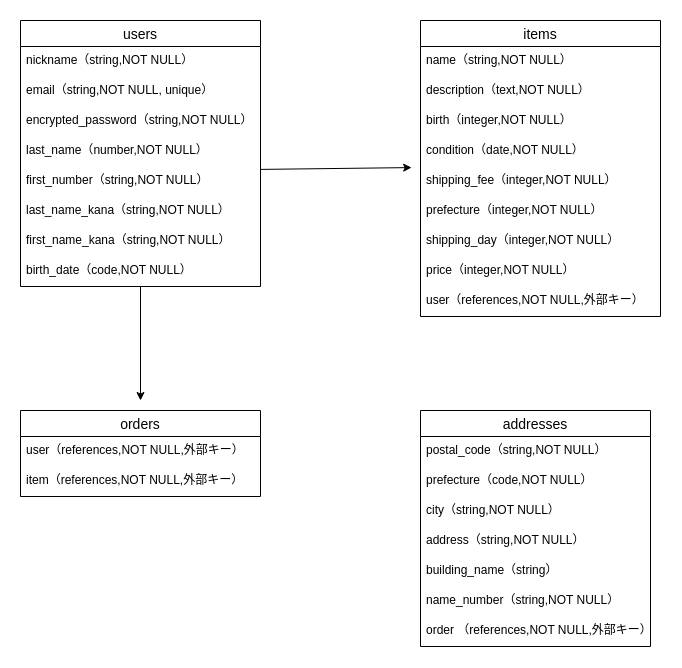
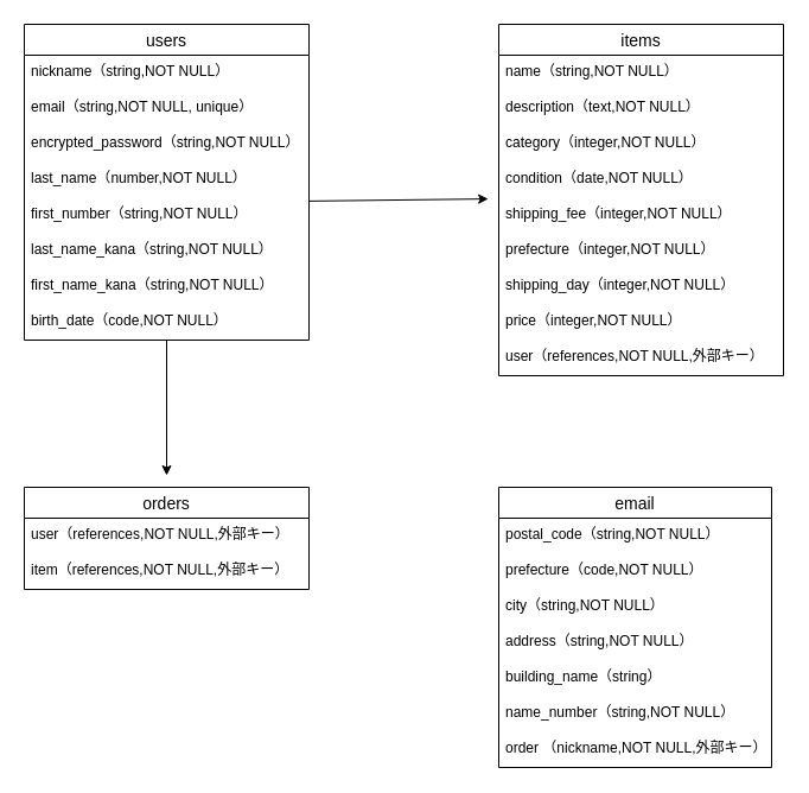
  <mxCell id="0" />
  <mxCell id="1" parent="0" />
  <mxCell id="2" style="edgeStyle=none;html=1;entryX=-0.037;entryY=0.456;entryDx=0;entryDy=0;entryPerimeter=0;" edge="1" parent="1"><mxGeometry relative="1" as="geometry"><mxPoint x="411.12" y="167.07" as="targetPoint" /><mxPoint x="260" y="168.921" as="sourcePoint" /></mxGeometry></mxCell>
  <mxCell id="3" style="edgeStyle=none;html=1;" edge="1" parent="1" source="4"><mxGeometry relative="1" as="geometry"><mxPoint x="140" y="400" as="targetPoint" /></mxGeometry></mxCell>
  <mxCell id="4" value="users" style="swimlane;fontStyle=0;childLayout=stackLayout;horizontal=1;startSize=26;horizontalStack=0;resizeParent=1;resizeParentMax=0;resizeLast=0;collapsible=1;marginBottom=0;align=center;fontSize=14;" parent="1" vertex="1"><mxGeometry x="20" y="20" width="240" height="266" as="geometry" /></mxCell>
  <mxCell id="5" value="nickname（string,NOT NULL）" style="text;strokeColor=none;fillColor=none;spacingLeft=4;spacingRight=4;overflow=hidden;rotatable=0;points=[[0,0.5],[1,0.5]];portConstraint=eastwest;fontSize=12;whiteSpace=wrap;html=1;" parent="4" vertex="1"><mxGeometry y="26" width="240" height="30" as="geometry" /></mxCell>
  <mxCell id="6" value="email（&lt;span style=&quot;color: rgb(0, 0, 0);&quot;&gt;string,NOT NULL, unique）&lt;/span&gt;" style="text;strokeColor=none;fillColor=none;spacingLeft=4;spacingRight=4;overflow=hidden;rotatable=0;points=[[0,0.5],[1,0.5]];portConstraint=eastwest;fontSize=12;whiteSpace=wrap;html=1;" parent="4" vertex="1"><mxGeometry y="56" width="240" height="30" as="geometry" /></mxCell>
  <mxCell id="7" value="encrypted_password（&lt;span style=&quot;color: rgb(0, 0, 0);&quot;&gt;string,NOT NULL）&lt;/span&gt;" style="text;strokeColor=none;fillColor=none;spacingLeft=4;spacingRight=4;overflow=hidden;rotatable=0;points=[[0,0.5],[1,0.5]];portConstraint=eastwest;fontSize=12;whiteSpace=wrap;html=1;" parent="4" vertex="1"><mxGeometry y="86" width="240" height="30" as="geometry" /></mxCell>
  <mxCell id="8" value="&lt;span style=&quot;color: rgb(0, 0, 0);&quot;&gt;last_name（&lt;/span&gt;&lt;span style=&quot;color: rgb(0, 0, 0);&quot;&gt;number,NOT NULL）&lt;/span&gt;" style="text;strokeColor=none;fillColor=none;spacingLeft=4;spacingRight=4;overflow=hidden;rotatable=0;points=[[0,0.5],[1,0.5]];portConstraint=eastwest;fontSize=12;whiteSpace=wrap;html=1;" parent="4" vertex="1"><mxGeometry y="116" width="240" height="30" as="geometry" /></mxCell>
  <mxCell id="9" value="first_number（&lt;span style=&quot;color: rgb(0, 0, 0);&quot;&gt;string,NOT NULL）&lt;/span&gt;" style="text;strokeColor=none;fillColor=none;spacingLeft=4;spacingRight=4;overflow=hidden;rotatable=0;points=[[0,0.5],[1,0.5]];portConstraint=eastwest;fontSize=12;whiteSpace=wrap;html=1;" parent="4" vertex="1"><mxGeometry y="146" width="240" height="30" as="geometry" /></mxCell>
  <mxCell id="10" value="last_name_kana（&lt;span style=&quot;color: rgb(0, 0, 0);&quot;&gt;string,NOT NULL）&lt;/span&gt;" style="text;strokeColor=none;fillColor=none;spacingLeft=4;spacingRight=4;overflow=hidden;rotatable=0;points=[[0,0.5],[1,0.5]];portConstraint=eastwest;fontSize=12;whiteSpace=wrap;html=1;" parent="4" vertex="1"><mxGeometry y="176" width="240" height="30" as="geometry" /></mxCell>
  <mxCell id="11" value="first_name_kana（&lt;span style=&quot;color: rgb(0, 0, 0);&quot;&gt;string,NOT NULL）&lt;/span&gt;" style="text;strokeColor=none;fillColor=none;spacingLeft=4;spacingRight=4;overflow=hidden;rotatable=0;points=[[0,0.5],[1,0.5]];portConstraint=eastwest;fontSize=12;whiteSpace=wrap;html=1;" parent="4" vertex="1"><mxGeometry y="206" width="240" height="30" as="geometry" /></mxCell>
  <mxCell id="12" value="birth_date（code,&lt;span style=&quot;color: rgb(0, 0, 0);&quot;&gt;NOT NULL）&lt;/span&gt;" style="text;strokeColor=none;fillColor=none;spacingLeft=4;spacingRight=4;overflow=hidden;rotatable=0;points=[[0,0.5],[1,0.5]];portConstraint=eastwest;fontSize=12;whiteSpace=wrap;html=1;" parent="4" vertex="1"><mxGeometry y="236" width="240" height="30" as="geometry" /></mxCell>
  <mxCell id="13" value="items" style="swimlane;fontStyle=0;childLayout=stackLayout;horizontal=1;startSize=26;horizontalStack=0;resizeParent=1;resizeParentMax=0;resizeLast=0;collapsible=1;marginBottom=0;align=center;fontSize=14;" parent="1" vertex="1"><mxGeometry x="420" y="20" width="240" height="296" as="geometry" /></mxCell>
  <mxCell id="14" value="name（string,NOT NULL）" style="text;strokeColor=none;fillColor=none;spacingLeft=4;spacingRight=4;overflow=hidden;rotatable=0;points=[[0,0.5],[1,0.5]];portConstraint=eastwest;fontSize=12;whiteSpace=wrap;html=1;" parent="13" vertex="1"><mxGeometry y="26" width="240" height="30" as="geometry" /></mxCell>
  <mxCell id="15" value="description（text,NOT NULL）" style="text;strokeColor=none;fillColor=none;spacingLeft=4;spacingRight=4;overflow=hidden;rotatable=0;points=[[0,0.5],[1,0.5]];portConstraint=eastwest;fontSize=12;whiteSpace=wrap;html=1;" parent="13" vertex="1"><mxGeometry y="56" width="240" height="30" as="geometry" /></mxCell>
- <mxCell id="16" value="birth（&lt;span style=&quot;color: rgb(0, 0, 0);&quot;&gt;&lt;span style=&quot;color: rgb(0, 0, 0);&quot;&gt;integer,&lt;/span&gt;NOT NULL）&lt;/span&gt;" style="text;strokeColor=none;fillColor=none;spacingLeft=4;spacingRight=4;overflow=hidden;rotatable=0;points=[[0,0.5],[1,0.5]];portConstraint=eastwest;fontSize=12;whiteSpace=wrap;html=1;" parent="13" vertex="1"><mxGeometry y="86" width="240" height="30" as="geometry" /></mxCell>
+ <mxCell id="16" value="category（&lt;span style=&quot;color: rgb(0, 0, 0);&quot;&gt;&lt;span style=&quot;color: rgb(0, 0, 0);&quot;&gt;integer,&lt;/span&gt;NOT NULL）&lt;/span&gt;" style="text;strokeColor=none;fillColor=none;spacingLeft=4;spacingRight=4;overflow=hidden;rotatable=0;points=[[0,0.5],[1,0.5]];portConstraint=eastwest;fontSize=12;whiteSpace=wrap;html=1;" parent="13" vertex="1"><mxGeometry y="86" width="240" height="30" as="geometry" /></mxCell>
  <mxCell id="17" value="condition（&lt;span style=&quot;color: rgb(0, 0, 0);&quot;&gt;&lt;span style=&quot;color: rgb(0, 0, 0);&quot;&gt;date&lt;/span&gt;,NOT NULL）&lt;/span&gt;" style="text;strokeColor=none;fillColor=none;spacingLeft=4;spacingRight=4;overflow=hidden;rotatable=0;points=[[0,0.5],[1,0.5]];portConstraint=eastwest;fontSize=12;whiteSpace=wrap;html=1;" parent="13" vertex="1"><mxGeometry y="116" width="240" height="30" as="geometry" /></mxCell>
  <mxCell id="18" value="shipping_fee（&lt;span style=&quot;color: rgb(0, 0, 0);&quot;&gt;&lt;span style=&quot;color: rgb(0, 0, 0);&quot;&gt;integer&lt;/span&gt;,NOT NULL）&lt;/span&gt;" style="text;strokeColor=none;fillColor=none;spacingLeft=4;spacingRight=4;overflow=hidden;rotatable=0;points=[[0,0.5],[1,0.5]];portConstraint=eastwest;fontSize=12;whiteSpace=wrap;html=1;" parent="13" vertex="1"><mxGeometry y="146" width="240" height="30" as="geometry" /></mxCell>
  <mxCell id="19" value="prefecture（&lt;span style=&quot;color: rgb(0, 0, 0);&quot;&gt;&lt;span style=&quot;color: rgb(0, 0, 0);&quot;&gt;integer&lt;/span&gt;,NOT NULL）&lt;/span&gt;" style="text;strokeColor=none;fillColor=none;spacingLeft=4;spacingRight=4;overflow=hidden;rotatable=0;points=[[0,0.5],[1,0.5]];portConstraint=eastwest;fontSize=12;whiteSpace=wrap;html=1;" parent="13" vertex="1"><mxGeometry y="176" width="240" height="30" as="geometry" /></mxCell>
  <mxCell id="20" value="shipping_day（&lt;span style=&quot;color: rgb(0, 0, 0);&quot;&gt;&lt;span style=&quot;color: rgb(0, 0, 0);&quot;&gt;integer&lt;/span&gt;,NOT NULL）&lt;/span&gt;" style="text;strokeColor=none;fillColor=none;spacingLeft=4;spacingRight=4;overflow=hidden;rotatable=0;points=[[0,0.5],[1,0.5]];portConstraint=eastwest;fontSize=12;whiteSpace=wrap;html=1;" parent="13" vertex="1"><mxGeometry y="206" width="240" height="30" as="geometry" /></mxCell>
  <mxCell id="21" value="price（integer,&lt;span style=&quot;color: rgb(0, 0, 0);&quot;&gt;NOT NULL）&lt;/span&gt;" style="text;strokeColor=none;fillColor=none;spacingLeft=4;spacingRight=4;overflow=hidden;rotatable=0;points=[[0,0.5],[1,0.5]];portConstraint=eastwest;fontSize=12;whiteSpace=wrap;html=1;" parent="13" vertex="1"><mxGeometry y="236" width="240" height="30" as="geometry" /></mxCell>
  <mxCell id="22" value="user（references,&lt;span style=&quot;color: rgb(0, 0, 0);&quot;&gt;NOT NULL,外部キー）&lt;/span&gt;" style="text;strokeColor=none;fillColor=none;spacingLeft=4;spacingRight=4;overflow=hidden;rotatable=0;points=[[0,0.5],[1,0.5]];portConstraint=eastwest;fontSize=12;whiteSpace=wrap;html=1;" parent="13" vertex="1"><mxGeometry y="266" width="240" height="30" as="geometry" /></mxCell>
  <mxCell id="23" value="orders" style="swimlane;fontStyle=0;childLayout=stackLayout;horizontal=1;startSize=26;horizontalStack=0;resizeParent=1;resizeParentMax=0;resizeLast=0;collapsible=1;marginBottom=0;align=center;fontSize=14;" parent="1" vertex="1"><mxGeometry x="20" y="410" width="240" height="86" as="geometry" /></mxCell>
  <mxCell id="24" value="user&lt;span style=&quot;color: rgb(0, 0, 0);&quot;&gt;（references,&lt;/span&gt;&lt;span style=&quot;color: rgb(0, 0, 0);&quot;&gt;NOT NULL,外部キー）&lt;/span&gt;" style="text;strokeColor=none;fillColor=none;spacingLeft=4;spacingRight=4;overflow=hidden;rotatable=0;points=[[0,0.5],[1,0.5]];portConstraint=eastwest;fontSize=12;whiteSpace=wrap;html=1;" parent="23" vertex="1"><mxGeometry y="26" width="240" height="30" as="geometry" /></mxCell>
  <mxCell id="25" value="item&lt;span style=&quot;color: rgb(0, 0, 0);&quot;&gt;（references,&lt;/span&gt;&lt;span style=&quot;color: rgb(0, 0, 0);&quot;&gt;NOT NULL,外部キー）&lt;/span&gt;" style="text;strokeColor=none;fillColor=none;spacingLeft=4;spacingRight=4;overflow=hidden;rotatable=0;points=[[0,0.5],[1,0.5]];portConstraint=eastwest;fontSize=12;whiteSpace=wrap;html=1;" parent="23" vertex="1"><mxGeometry y="56" width="240" height="30" as="geometry" /></mxCell>
- <mxCell id="26" value="addresses" style="swimlane;fontStyle=0;childLayout=stackLayout;horizontal=1;startSize=26;horizontalStack=0;resizeParent=1;resizeParentMax=0;resizeLast=0;collapsible=1;marginBottom=0;align=center;fontSize=14;" vertex="1" parent="1"><mxGeometry x="420" y="410" width="230" height="236" as="geometry" /></mxCell>
+ <mxCell id="26" value="email" style="swimlane;fontStyle=0;childLayout=stackLayout;horizontal=1;startSize=26;horizontalStack=0;resizeParent=1;resizeParentMax=0;resizeLast=0;collapsible=1;marginBottom=0;align=center;fontSize=14;" vertex="1" parent="1"><mxGeometry x="420" y="410" width="230" height="236" as="geometry" /></mxCell>
  <mxCell id="27" value="postal_code&lt;span style=&quot;color: rgb(0, 0, 0);&quot;&gt;（string,NOT NULL）&lt;/span&gt;" style="text;strokeColor=none;fillColor=none;spacingLeft=4;spacingRight=4;overflow=hidden;rotatable=0;points=[[0,0.5],[1,0.5]];portConstraint=eastwest;fontSize=12;whiteSpace=wrap;html=1;" vertex="1" parent="26"><mxGeometry y="26" width="230" height="30" as="geometry" /></mxCell>
  <mxCell id="28" value="prefecture&lt;span style=&quot;color: rgb(0, 0, 0);&quot;&gt;（code,NOT NULL）&lt;/span&gt;" style="text;strokeColor=none;fillColor=none;spacingLeft=4;spacingRight=4;overflow=hidden;rotatable=0;points=[[0,0.5],[1,0.5]];portConstraint=eastwest;fontSize=12;whiteSpace=wrap;html=1;" vertex="1" parent="26"><mxGeometry y="56" width="230" height="30" as="geometry" /></mxCell>
  <mxCell id="29" value="city&lt;span style=&quot;color: rgb(0, 0, 0);&quot;&gt;（string,NOT NULL）&lt;/span&gt;" style="text;strokeColor=none;fillColor=none;spacingLeft=4;spacingRight=4;overflow=hidden;rotatable=0;points=[[0,0.5],[1,0.5]];portConstraint=eastwest;fontSize=12;whiteSpace=wrap;html=1;" vertex="1" parent="26"><mxGeometry y="86" width="230" height="30" as="geometry" /></mxCell>
  <mxCell id="30" value="address&lt;span style=&quot;color: rgb(0, 0, 0);&quot;&gt;（string,NOT NULL）&lt;/span&gt;" style="text;strokeColor=none;fillColor=none;spacingLeft=4;spacingRight=4;overflow=hidden;rotatable=0;points=[[0,0.5],[1,0.5]];portConstraint=eastwest;fontSize=12;whiteSpace=wrap;html=1;" vertex="1" parent="26"><mxGeometry y="116" width="230" height="30" as="geometry" /></mxCell>
  <mxCell id="31" value="building_name&lt;span style=&quot;color: rgb(0, 0, 0);&quot;&gt;（string）&lt;/span&gt;" style="text;strokeColor=none;fillColor=none;spacingLeft=4;spacingRight=4;overflow=hidden;rotatable=0;points=[[0,0.5],[1,0.5]];portConstraint=eastwest;fontSize=12;whiteSpace=wrap;html=1;" vertex="1" parent="26"><mxGeometry y="146" width="230" height="30" as="geometry" /></mxCell>
  <mxCell id="32" value="name_number&lt;span style=&quot;color: rgb(0, 0, 0);&quot;&gt;（string,NOT NULL）&lt;/span&gt;" style="text;strokeColor=none;fillColor=none;spacingLeft=4;spacingRight=4;overflow=hidden;rotatable=0;points=[[0,0.5],[1,0.5]];portConstraint=eastwest;fontSize=12;whiteSpace=wrap;html=1;" vertex="1" parent="26"><mxGeometry y="176" width="230" height="30" as="geometry" /></mxCell>
- <mxCell id="33" value="order&amp;nbsp;&lt;span style=&quot;color: rgb(0, 0, 0);&quot;&gt;（references,&lt;/span&gt;&lt;span style=&quot;color: rgb(0, 0, 0);&quot;&gt;NOT NULL,外部キー）&lt;/span&gt;" style="text;strokeColor=none;fillColor=none;spacingLeft=4;spacingRight=4;overflow=hidden;rotatable=0;points=[[0,0.5],[1,0.5]];portConstraint=eastwest;fontSize=12;whiteSpace=wrap;html=1;" vertex="1" parent="26"><mxGeometry y="206" width="230" height="30" as="geometry" /></mxCell>
+ <mxCell id="33" value="order&amp;nbsp;&lt;span style=&quot;color: rgb(0, 0, 0);&quot;&gt;（nickname,&lt;/span&gt;&lt;span style=&quot;color: rgb(0, 0, 0);&quot;&gt;NOT NULL,外部キー）&lt;/span&gt;" style="text;strokeColor=none;fillColor=none;spacingLeft=4;spacingRight=4;overflow=hidden;rotatable=0;points=[[0,0.5],[1,0.5]];portConstraint=eastwest;fontSize=12;whiteSpace=wrap;html=1;" vertex="1" parent="26"><mxGeometry y="206" width="230" height="30" as="geometry" /></mxCell>
